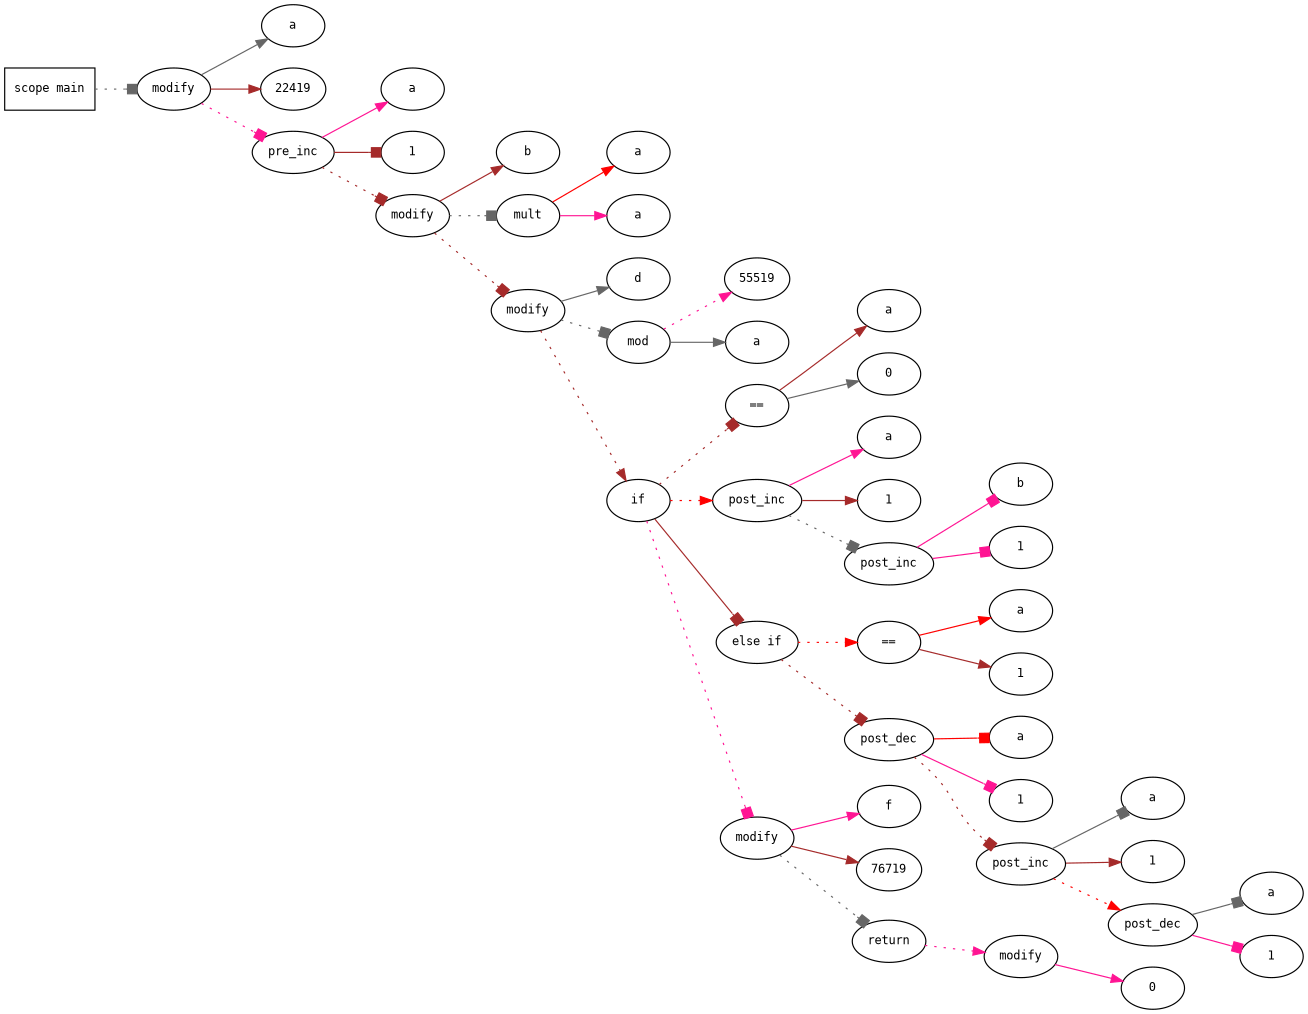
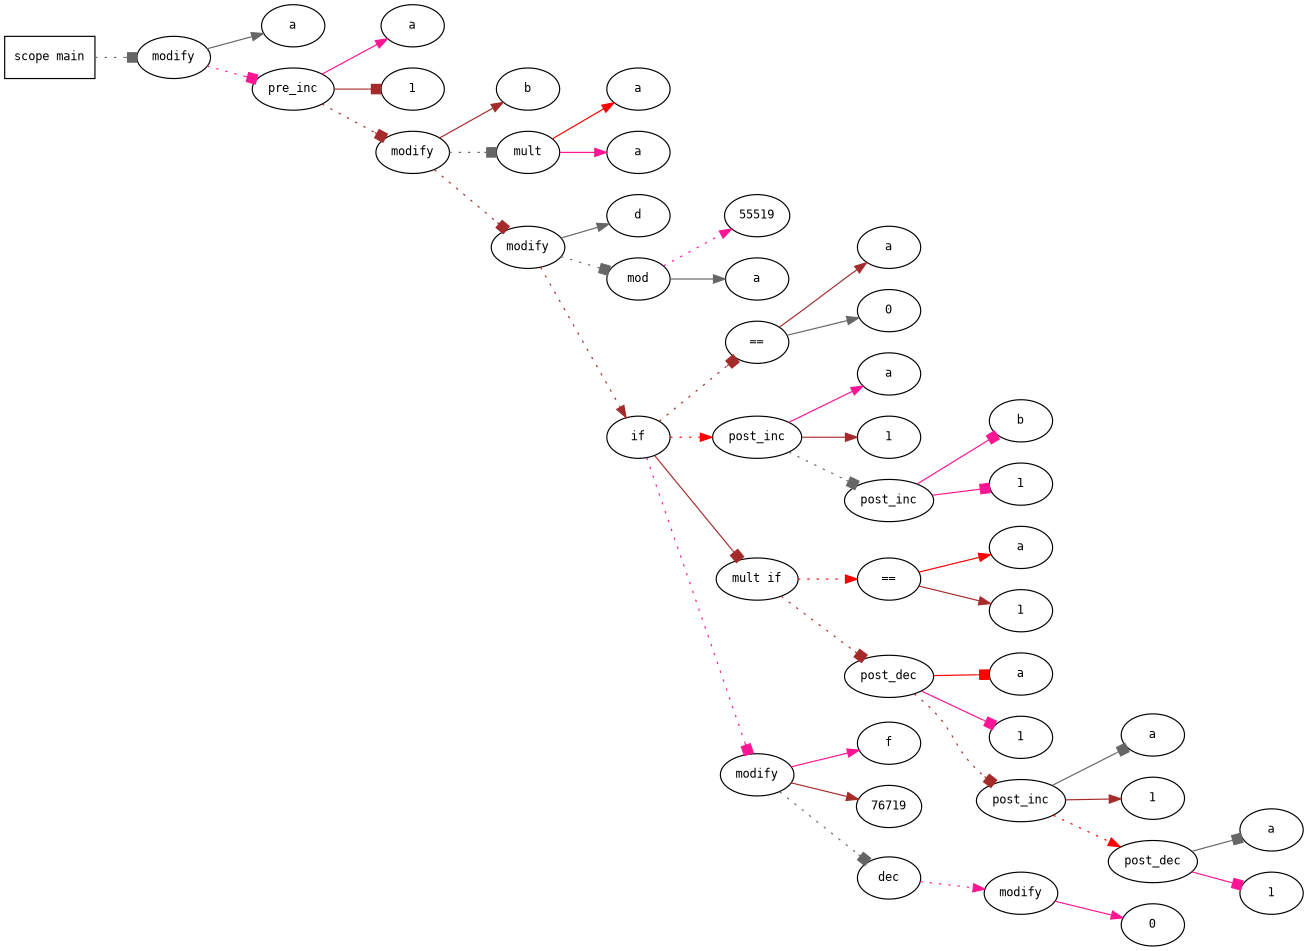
  digraph {
    fontname="DejaVu Sans Mono"
    fontsize=10
    rankdir=LR
    node [fontname="DejaVu Sans Mono" fontsize=10 shape=ellipse]
    edge [arrowhead=normal color=brown fontname="DejaVu Sans Mono" fontsize=10]
    n1 [label="scope main" shape=box]
    n2 [label=modify]
    n3 [label=a]
-   n4 [label=22419]
    n5 [label=pre_inc]
    n6 [label=a]
    n7 [label=1]
    n8 [label=modify]
    n9 [label=b]
    n10 [label=mult]
    n11 [label=modify]
    n12 [label=a]
    n13 [label=a]
    n14 [label=d]
    n15 [label=mod]
    n16 [label=if]
    n17 [label=55519]
    n18 [label=a]
    n19 [label="=="]
    n20 [label=post_inc]
-   n21 [label="else if"]
+   n21 [label="mult if"]
    n22 [label=modify]
    n23 [label=a]
    n24 [label=0]
    n25 [label=a]
    n26 [label=1]
    n27 [label=post_inc]
    n28 [label="=="]
    n29 [label=post_dec]
    n30 [label=f]
    n31 [label=76719]
-   n32 [label=return]
+   n32 [label=dec]
    n33 [label=b]
    n34 [label=1]
    n35 [label=a]
    n36 [label=1]
    n37 [label=a]
    n38 [label=1]
    n39 [label=post_inc]
    n40 [label=a]
    n41 [label=1]
    n42 [label=post_dec]
    n43 [label=a]
    n44 [label=1]
    n45 [label=modify]
    n46 [label=0]
    n1 -> n2 [arrowhead=box color=gray40 style=dotted]
    n2 -> n3 [color=gray40]
-   n2 -> n4
    n2 -> n5 [arrowhead=box color=deeppink style=dotted]
    n5 -> n6 [color=deeppink]
    n5 -> n7 [arrowhead=box]
    n5 -> n8 [arrowhead=box style=dotted]
    n8 -> n9
    n8 -> n10 [arrowhead=box color=gray40 style=dotted]
    n8 -> n11 [arrowhead=box style=dotted]
    n10 -> n12 [color=red]
    n10 -> n13 [color=deeppink]
    n11 -> n14 [color=gray40]
    n11 -> n15 [arrowhead=box color=gray40 style=dotted]
    n11 -> n16 [style=dotted]
    n15 -> n17 [color=deeppink style=dotted]
    n15 -> n18 [color=gray40]
    n16 -> n19 [arrowhead=box style=dotted]
    n16 -> n20 [color=red style=dotted]
    n16 -> n21 [arrowhead=box style=solid]
    n16 -> n22 [arrowhead=box color=deeppink style=dotted]
    n19 -> n23
    n19 -> n24 [color=gray40]
    n20 -> n25 [color=deeppink]
    n20 -> n26
    n20 -> n27 [arrowhead=box color=gray40 style=dotted]
    n21 -> n28 [color=red style=dotted]
    n21 -> n29 [arrowhead=box style=dotted]
    n22 -> n30 [color=deeppink]
    n22 -> n31
    n22 -> n32 [arrowhead=box color=gray40 style=dotted]
    n27 -> n33 [arrowhead=box color=deeppink]
    n27 -> n34 [arrowhead=box color=deeppink]
    n28 -> n35 [color=red]
    n28 -> n36
    n29 -> n37 [arrowhead=box color=red]
    n29 -> n38 [arrowhead=box color=deeppink]
    n29 -> n39 [arrowhead=box style=dotted]
    n32 -> n45 [color=deeppink style=dotted]
    n39 -> n40 [arrowhead=box color=gray40]
    n39 -> n41
    n39 -> n42 [color=red style=dotted]
    n42 -> n43 [arrowhead=box color=gray40]
    n42 -> n44 [arrowhead=box color=deeppink]
    n45 -> n46 [color=deeppink]
  }
